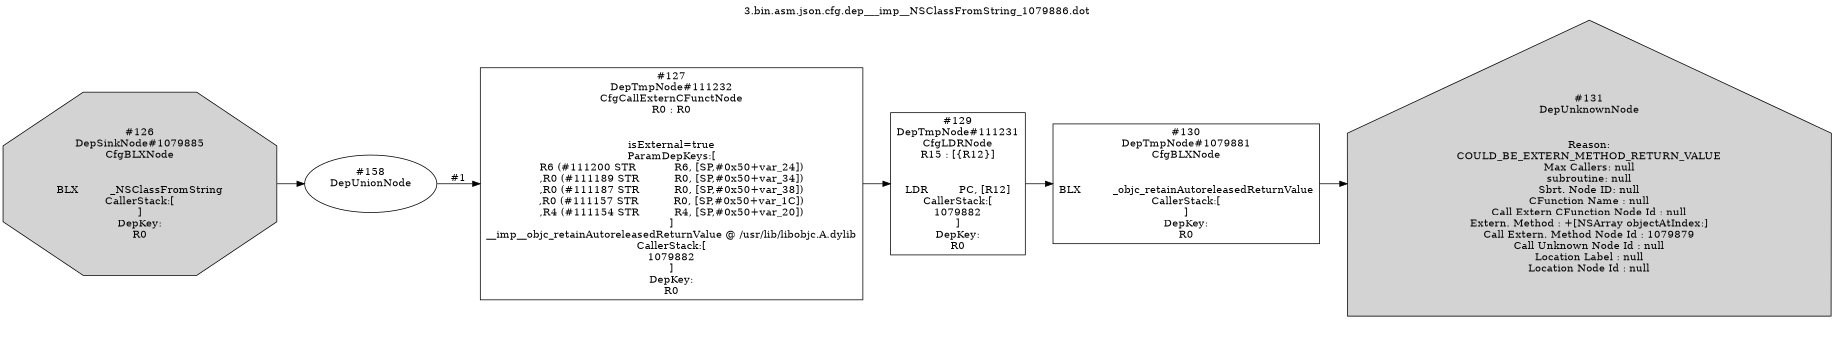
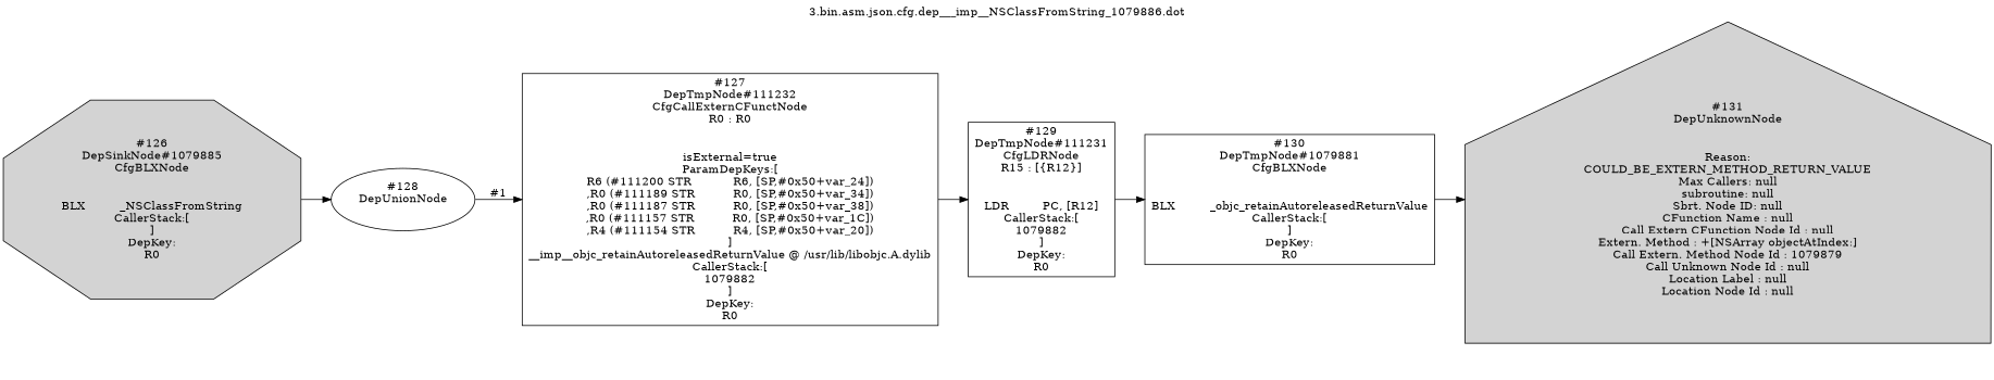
  digraph {
    label="3.bin.asm.json.cfg.dep___imp__NSClassFromString_1079886.dot"
    labelloc=t
    rankdir=LR
    node [shape=box]
    n1 [label="#126\nDepSinkNode#1079885\nCfgBLXNode\n\n\nBLX		_NSClassFromString\nCallerStack:[\n]\nDepKey:\nR0" shape=octagon style=filled]
-   n2 [label="#158\nDepUnionNode\n\n" shape=ellipse]
+   n2 [label="#128\nDepUnionNode\n\n" shape=ellipse]
    n3 [label="#127\nDepTmpNode#111232\nCfgCallExternCFunctNode\nR0 : R0\n\n\nisExternal=true\nParamDepKeys:[\nR6 (#111200 STR		R6, [SP,#0x50+var_24])\n,R0 (#111189 STR		R0, [SP,#0x50+var_34])\n,R0 (#111187 STR		R0, [SP,#0x50+var_38])\n,R0 (#111157 STR		R0, [SP,#0x50+var_1C])\n,R4 (#111154 STR		R4, [SP,#0x50+var_20])\n]\n__imp__objc_retainAutoreleasedReturnValue @ /usr/lib/libobjc.A.dylib\nCallerStack:[\n1079882\n]\nDepKey:\nR0"]
    n4 [label="#129\nDepTmpNode#111231\nCfgLDRNode\nR15 : [{R12}]\n\n\nLDR		PC, [R12]\nCallerStack:[\n1079882\n]\nDepKey:\nR0"]
    n5 [label="#130\nDepTmpNode#1079881\nCfgBLXNode\n\n\nBLX		_objc_retainAutoreleasedReturnValue\nCallerStack:[\n]\nDepKey:\nR0"]
    n6 [label="#131\nDepUnknownNode\n\n\nReason:\nCOULD_BE_EXTERN_METHOD_RETURN_VALUE\nMax Callers: null\nsubroutine: null\nSbrt. Node ID: null\nCFunction Name : null\nCall Extern CFunction Node Id : null\nExtern. Method : +[NSArray objectAtIndex:]\nCall Extern. Method Node Id : 1079879\nCall Unknown Node Id : null\nLocation Label : null\nLocation Node Id : null" shape=house style=filled]
    n1 -> n2
    n2 -> n3 [label="#1"]
    n3 -> n4
    n4 -> n5
    n5 -> n6
  }
